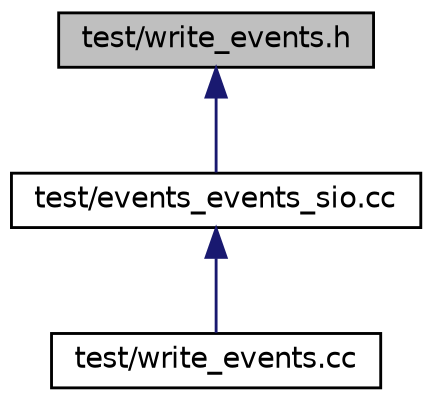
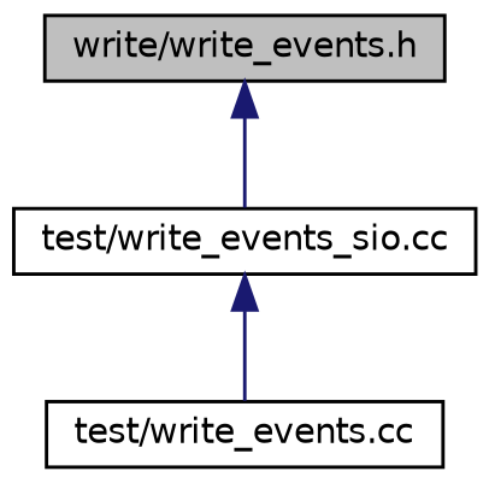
  digraph {
    node [color=black fillcolor=white fontname=Helvetica fontsize=10 shape=record style=filled]
    edge [color=midnightblue dir=back fontname=Helvetica fontsize=10 labelfontname=Helvetica labelfontsize=10 style=solid]
-   n1 [fillcolor=grey75 fontcolor=black height=0.2 label="test/write_events.h" width=0.4]
-   n2 [height=0.2 label="test/events_events_sio.cc" width=0.4]
+   n1 [fillcolor=grey75 fontcolor=black height=0.2 label="write/write_events.h" width=0.4]
+   n2 [height=0.2 label="test/write_events_sio.cc" width=0.4]
    n3 [height=0.2 label="test/write_events.cc" width=0.4]
    n1 -> n2
    n2 -> n3
  }
